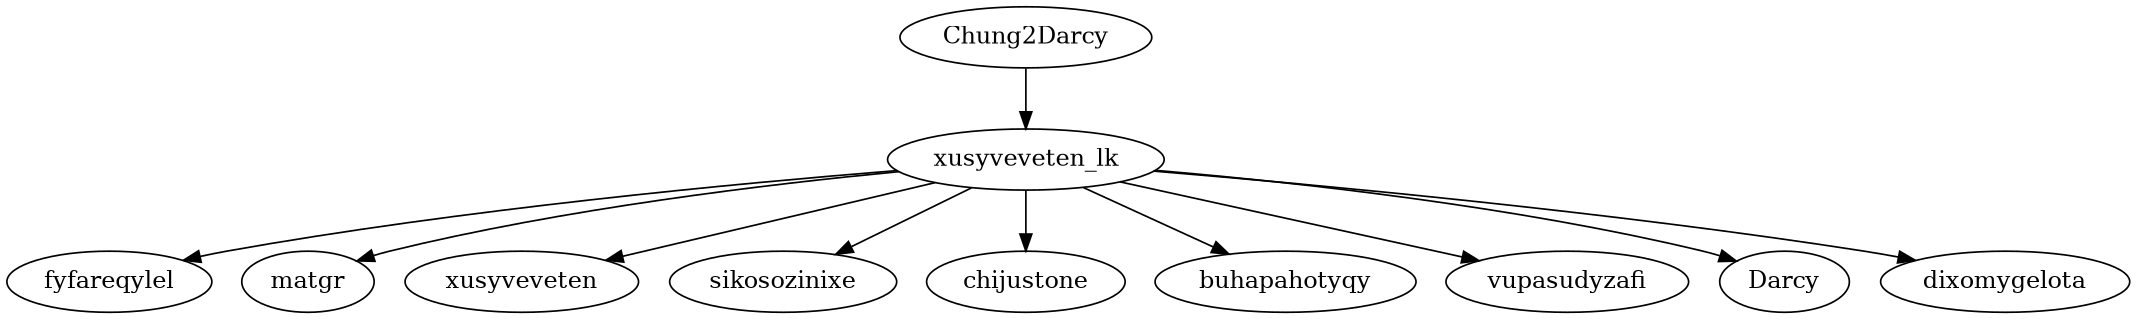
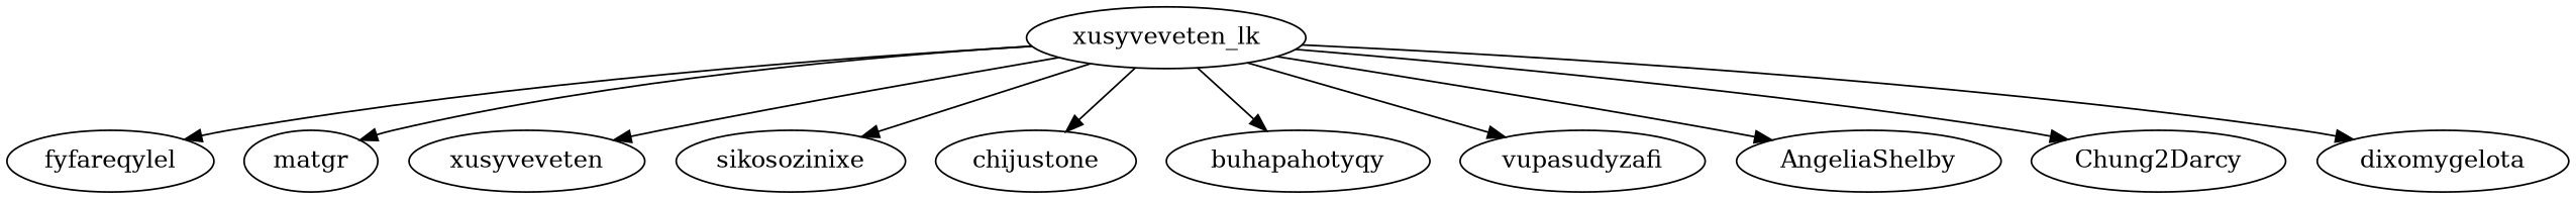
  strict digraph {
    n1 [label=xusyveveten_lk]
    fyfareqylel
    n3 [label=matgr]
    xusyveveten
    sikosozinixe
    chijustone
    buhapahotyqy
    vupasudyzafi
-   AngeliaShelby [label=Darcy]
+   AngeliaShelby
    Chung2Darcy
    dixomygelota
    n1 -> fyfareqylel
    n1 -> n3
    n1 -> xusyveveten
    n1 -> sikosozinixe
    n1 -> chijustone
    n1 -> buhapahotyqy
    n1 -> vupasudyzafi
    n1 -> AngeliaShelby
-   Chung2Darcy -> n1
+   n1 -> Chung2Darcy
    n1 -> dixomygelota
  }
